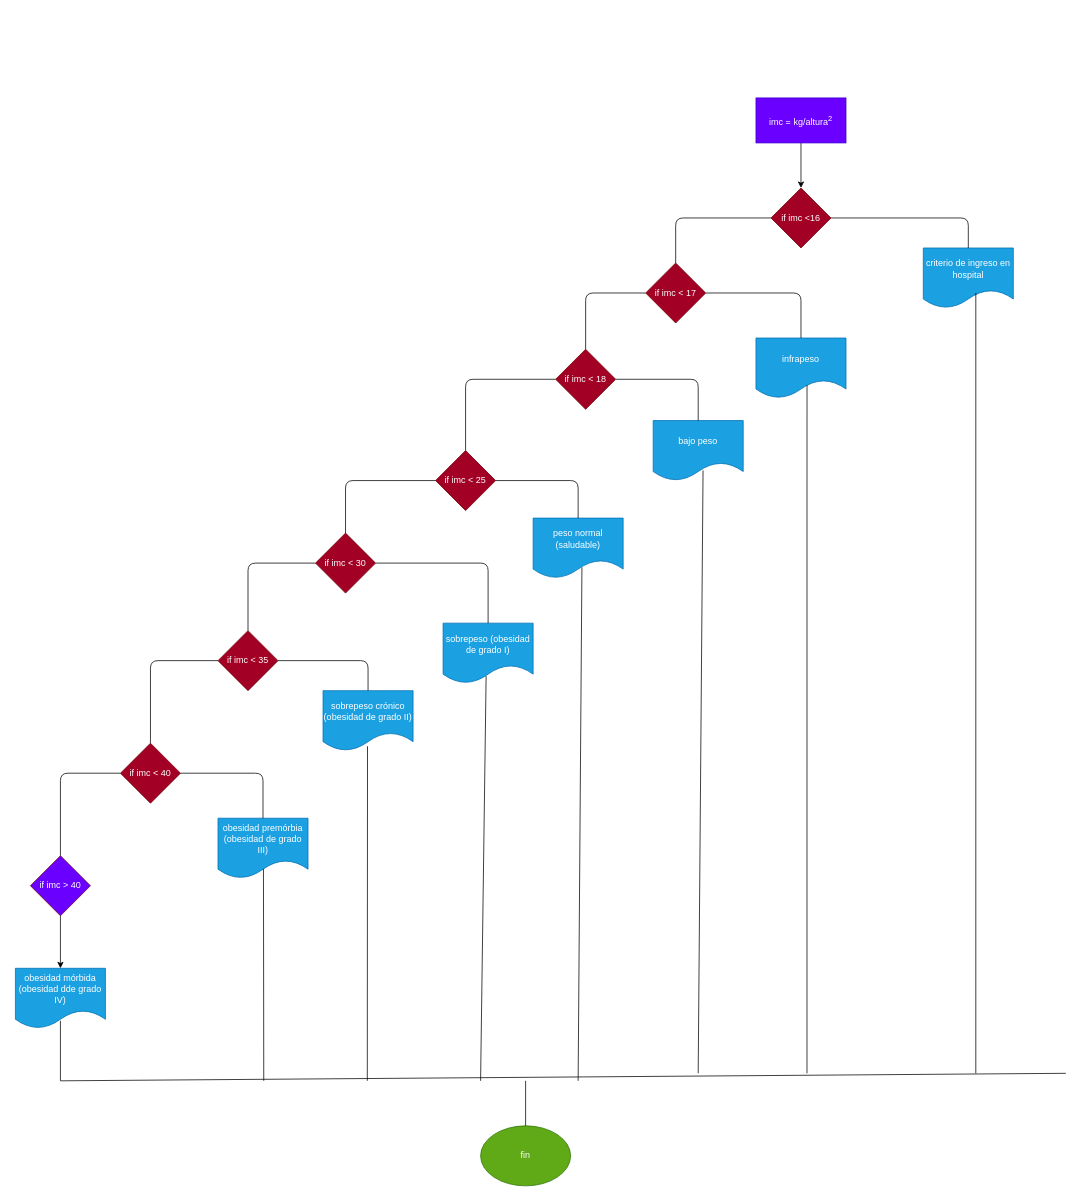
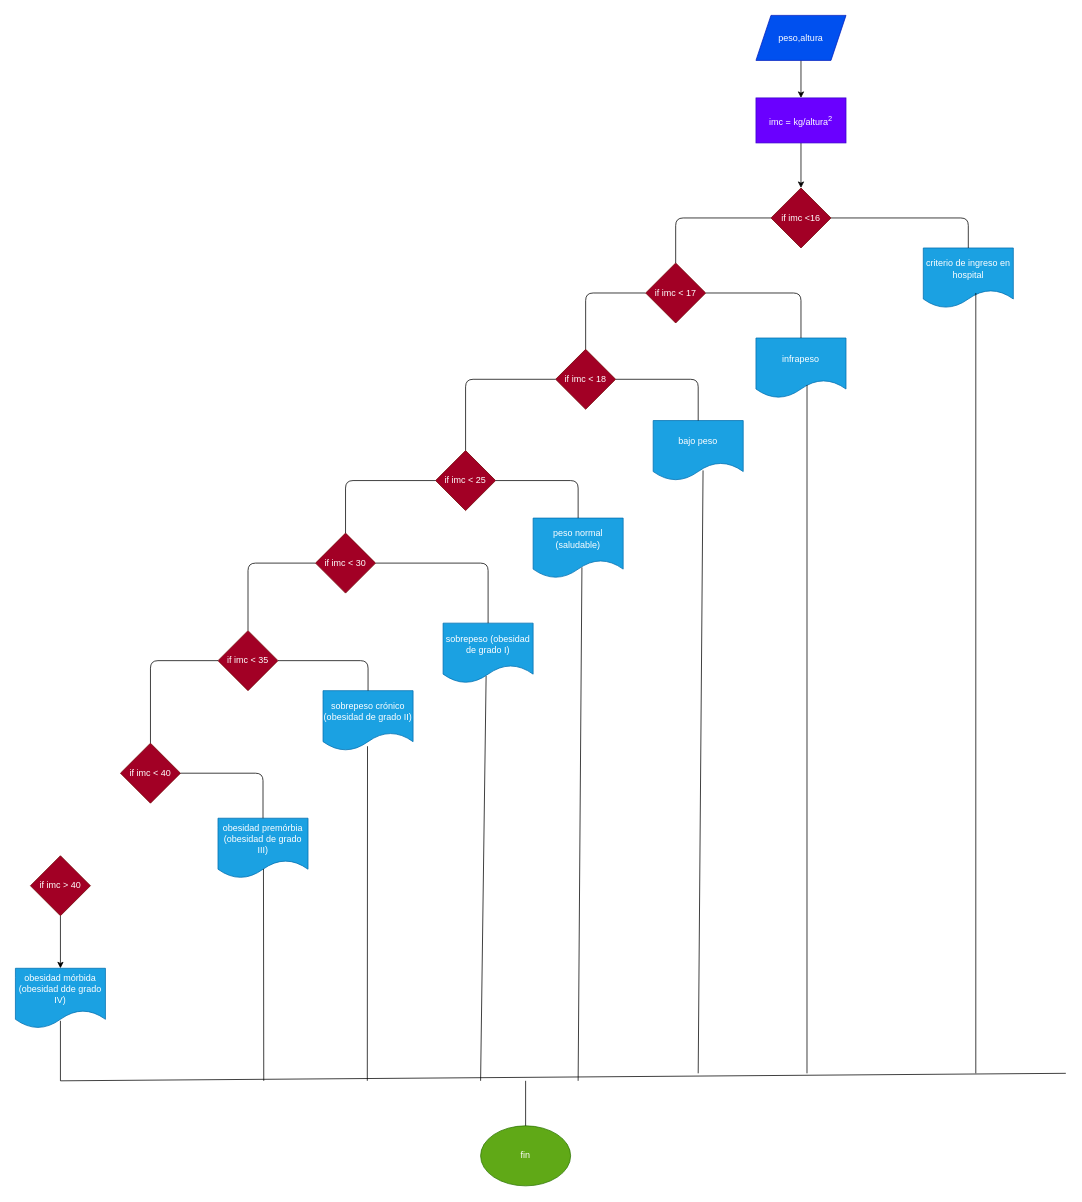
  <mxCell id="0" />
  <mxCell id="1" parent="0" />
+ <mxCell id="2" value="" style="edgeStyle=none;html=1;" edge="1" parent="1" source="3" target="5"><mxGeometry relative="1" as="geometry" /></mxCell>
+ <mxCell id="3" value="peso,altura" style="shape=parallelogram;perimeter=parallelogramPerimeter;whiteSpace=wrap;html=1;fixedSize=1;fillColor=#0050ef;fontColor=#ffffff;strokeColor=#001DBC;" vertex="1" parent="1"><mxGeometry x="1007" y="20" width="120" height="60" as="geometry" /></mxCell>
  <mxCell id="4" value="" style="edgeStyle=none;html=1;" edge="1" parent="1" source="5" target="6"><mxGeometry relative="1" as="geometry" /></mxCell>
  <mxCell id="5" value="imc = kg/altura&lt;sup&gt;2&lt;/sup&gt;" style="rounded=0;whiteSpace=wrap;html=1;fillColor=#6a00ff;fontColor=#ffffff;strokeColor=#3700CC;" vertex="1" parent="1"><mxGeometry x="1007" y="130" width="120" height="60" as="geometry" /></mxCell>
  <mxCell id="6" value="if imc &amp;lt;16" style="rhombus;whiteSpace=wrap;html=1;fillColor=#a20025;fontColor=#ffffff;strokeColor=#6F0000;" vertex="1" parent="1"><mxGeometry x="1027" y="250" width="80" height="80" as="geometry" /></mxCell>
  <mxCell id="7" value="criterio de ingreso en hospital" style="shape=document;whiteSpace=wrap;html=1;boundedLbl=1;fillColor=#1ba1e2;fontColor=#ffffff;strokeColor=#006EAF;" vertex="1" parent="1"><mxGeometry x="1230" y="330" width="120" height="80" as="geometry" /></mxCell>
  <mxCell id="8" value="" style="endArrow=none;html=1;entryX=0.5;entryY=0;entryDx=0;entryDy=0;exitX=1;exitY=0.5;exitDx=0;exitDy=0;" edge="1" parent="1" source="6" target="7"><mxGeometry width="50" height="50" relative="1" as="geometry"><mxPoint x="1060" y="290" as="sourcePoint" /><mxPoint x="1110" y="240" as="targetPoint" /><Array as="points"><mxPoint x="1290" y="290" /></Array></mxGeometry></mxCell>
  <mxCell id="9" value="if imc &amp;lt; 17" style="rhombus;whiteSpace=wrap;html=1;fillColor=#a20025;fontColor=#ffffff;strokeColor=#6F0000;" vertex="1" parent="1"><mxGeometry x="860" y="350" width="80" height="80" as="geometry" /></mxCell>
  <mxCell id="10" value="" style="endArrow=none;html=1;entryX=0;entryY=0.5;entryDx=0;entryDy=0;exitX=0.5;exitY=0;exitDx=0;exitDy=0;" edge="1" parent="1" source="9" target="6"><mxGeometry width="50" height="50" relative="1" as="geometry"><mxPoint x="1060" y="410" as="sourcePoint" /><mxPoint x="1110" y="360" as="targetPoint" /><Array as="points"><mxPoint x="900" y="290" /></Array></mxGeometry></mxCell>
  <mxCell id="11" value="infrapeso" style="shape=document;whiteSpace=wrap;html=1;boundedLbl=1;fillColor=#1ba1e2;fontColor=#ffffff;strokeColor=#006EAF;" vertex="1" parent="1"><mxGeometry x="1007" y="450" width="120" height="80" as="geometry" /></mxCell>
  <mxCell id="12" value="" style="endArrow=none;html=1;entryX=1;entryY=0.5;entryDx=0;entryDy=0;exitX=0.5;exitY=0;exitDx=0;exitDy=0;" edge="1" parent="1" source="11" target="9"><mxGeometry width="50" height="50" relative="1" as="geometry"><mxPoint x="1060" y="410" as="sourcePoint" /><mxPoint x="1110" y="360" as="targetPoint" /><Array as="points"><mxPoint x="1067" y="390" /></Array></mxGeometry></mxCell>
  <mxCell id="13" value="if imc &amp;lt; 18" style="rhombus;whiteSpace=wrap;html=1;fillColor=#a20025;fontColor=#ffffff;strokeColor=#6F0000;" vertex="1" parent="1"><mxGeometry x="740" y="465" width="80" height="80" as="geometry" /></mxCell>
  <mxCell id="14" value="" style="endArrow=none;html=1;entryX=0;entryY=0.5;entryDx=0;entryDy=0;exitX=0.5;exitY=0;exitDx=0;exitDy=0;" edge="1" parent="1" source="13" target="9"><mxGeometry width="50" height="50" relative="1" as="geometry"><mxPoint x="950" y="500" as="sourcePoint" /><mxPoint x="1000" y="450" as="targetPoint" /><Array as="points"><mxPoint x="780" y="390" /></Array></mxGeometry></mxCell>
  <mxCell id="15" value="bajo peso" style="shape=document;whiteSpace=wrap;html=1;boundedLbl=1;fillColor=#1ba1e2;fontColor=#ffffff;strokeColor=#006EAF;" vertex="1" parent="1"><mxGeometry x="870" y="560" width="120" height="80" as="geometry" /></mxCell>
  <mxCell id="16" value="if imc &amp;lt; 25" style="rhombus;whiteSpace=wrap;html=1;fillColor=#a20025;fontColor=#ffffff;strokeColor=#6F0000;" vertex="1" parent="1"><mxGeometry x="580" y="600" width="80" height="80" as="geometry" /></mxCell>
  <mxCell id="17" value="peso normal (saludable)" style="shape=document;whiteSpace=wrap;html=1;boundedLbl=1;fillColor=#1ba1e2;fontColor=#ffffff;strokeColor=#006EAF;" vertex="1" parent="1"><mxGeometry x="710" y="690" width="120" height="80" as="geometry" /></mxCell>
  <mxCell id="18" value="if imc &amp;lt; 30" style="rhombus;whiteSpace=wrap;html=1;fillColor=#a20025;fontColor=#ffffff;strokeColor=#6F0000;" vertex="1" parent="1"><mxGeometry x="420" y="710" width="80" height="80" as="geometry" /></mxCell>
  <mxCell id="19" value="sobrepeso (obesidad de grado I)" style="shape=document;whiteSpace=wrap;html=1;boundedLbl=1;fillColor=#1ba1e2;fontColor=#ffffff;strokeColor=#006EAF;" vertex="1" parent="1"><mxGeometry x="590" y="830" width="120" height="80" as="geometry" /></mxCell>
  <mxCell id="20" value="if imc &amp;lt; 35" style="rhombus;whiteSpace=wrap;html=1;fillColor=#a20025;fontColor=#ffffff;strokeColor=#6F0000;" vertex="1" parent="1"><mxGeometry x="290" y="840" width="80" height="80" as="geometry" /></mxCell>
  <mxCell id="21" value="sobrepeso crónico (obesidad de grado II)" style="shape=document;whiteSpace=wrap;html=1;boundedLbl=1;fillColor=#1ba1e2;fontColor=#ffffff;strokeColor=#006EAF;" vertex="1" parent="1"><mxGeometry x="430" y="920" width="120" height="80" as="geometry" /></mxCell>
  <mxCell id="22" value="if imc &amp;lt; 40" style="rhombus;whiteSpace=wrap;html=1;fillColor=#a20025;fontColor=#ffffff;strokeColor=#6F0000;" vertex="1" parent="1"><mxGeometry x="160" y="990" width="80" height="80" as="geometry" /></mxCell>
  <mxCell id="23" value="obesidad premórbia (obesidad de grado III)" style="shape=document;whiteSpace=wrap;html=1;boundedLbl=1;fillColor=#1ba1e2;fontColor=#ffffff;strokeColor=#006EAF;" vertex="1" parent="1"><mxGeometry x="290" y="1090" width="120" height="80" as="geometry" /></mxCell>
  <mxCell id="24" value="" style="edgeStyle=none;html=1;" edge="1" parent="1" source="25" target="27"><mxGeometry relative="1" as="geometry" /></mxCell>
- <mxCell id="25" value="if imc &amp;gt; 40" style="rhombus;whiteSpace=wrap;html=1;fillColor=#6a00ff;fontColor=#ffffff;strokeColor=#6F0000;" vertex="1" parent="1"><mxGeometry x="40" y="1140" width="80" height="80" as="geometry" /></mxCell>
- <mxCell id="26" value="" style="endArrow=none;html=1;entryX=0;entryY=0.5;entryDx=0;entryDy=0;exitX=0.5;exitY=0;exitDx=0;exitDy=0;" edge="1" parent="1" source="25" target="22"><mxGeometry width="50" height="50" relative="1" as="geometry"><mxPoint x="220" y="1120" as="sourcePoint" /><mxPoint x="270" y="1070" as="targetPoint" /><Array as="points"><mxPoint x="80" y="1030" /></Array></mxGeometry></mxCell>
+ <mxCell id="25" value="if imc &amp;gt; 40" style="rhombus;whiteSpace=wrap;html=1;fillColor=#a20025;fontColor=#ffffff;strokeColor=#6F0000;" vertex="1" parent="1"><mxGeometry x="40" y="1140" width="80" height="80" as="geometry" /></mxCell>
  <mxCell id="27" value="obesidad mórbida (obesidad dde grado IV)" style="shape=document;whiteSpace=wrap;html=1;boundedLbl=1;fillColor=#1ba1e2;fontColor=#ffffff;strokeColor=#006EAF;" vertex="1" parent="1"><mxGeometry x="20" y="1290" width="120" height="80" as="geometry" /></mxCell>
  <mxCell id="28" value="" style="endArrow=none;html=1;entryX=0;entryY=0.5;entryDx=0;entryDy=0;exitX=0.5;exitY=0;exitDx=0;exitDy=0;" edge="1" parent="1" source="22" target="20"><mxGeometry width="50" height="50" relative="1" as="geometry"><mxPoint x="710" y="1160" as="sourcePoint" /><mxPoint x="760" y="1110" as="targetPoint" /><Array as="points"><mxPoint x="200" y="880" /></Array></mxGeometry></mxCell>
  <mxCell id="29" value="" style="endArrow=none;html=1;entryX=0;entryY=0.5;entryDx=0;entryDy=0;exitX=0.5;exitY=0;exitDx=0;exitDy=0;" edge="1" parent="1" source="20" target="18"><mxGeometry width="50" height="50" relative="1" as="geometry"><mxPoint x="710" y="1160" as="sourcePoint" /><mxPoint x="760" y="1110" as="targetPoint" /><Array as="points"><mxPoint x="330" y="750" /></Array></mxGeometry></mxCell>
  <mxCell id="30" value="" style="endArrow=none;html=1;entryX=0;entryY=0.5;entryDx=0;entryDy=0;exitX=0.5;exitY=0;exitDx=0;exitDy=0;" edge="1" parent="1" source="18" target="16"><mxGeometry width="50" height="50" relative="1" as="geometry"><mxPoint x="710" y="1160" as="sourcePoint" /><mxPoint x="760" y="1110" as="targetPoint" /><Array as="points"><mxPoint x="460" y="640" /></Array></mxGeometry></mxCell>
  <mxCell id="31" value="" style="endArrow=none;html=1;entryX=0;entryY=0.5;entryDx=0;entryDy=0;exitX=0.5;exitY=0;exitDx=0;exitDy=0;" edge="1" parent="1" source="16" target="13"><mxGeometry width="50" height="50" relative="1" as="geometry"><mxPoint x="1250" y="460" as="sourcePoint" /><mxPoint x="1300" y="410" as="targetPoint" /><Array as="points"><mxPoint x="620" y="505" /></Array></mxGeometry></mxCell>
  <mxCell id="32" value="" style="endArrow=none;html=1;entryX=1;entryY=0.5;entryDx=0;entryDy=0;" edge="1" parent="1" target="13"><mxGeometry width="50" height="50" relative="1" as="geometry"><mxPoint x="930" y="560" as="sourcePoint" /><mxPoint x="1150" y="590" as="targetPoint" /><Array as="points"><mxPoint x="930" y="505" /></Array></mxGeometry></mxCell>
  <mxCell id="33" value="" style="endArrow=none;html=1;entryX=1;entryY=0.5;entryDx=0;entryDy=0;exitX=0.5;exitY=0;exitDx=0;exitDy=0;" edge="1" parent="1" source="17" target="16"><mxGeometry width="50" height="50" relative="1" as="geometry"><mxPoint x="710" y="730" as="sourcePoint" /><mxPoint x="760" y="680" as="targetPoint" /><Array as="points"><mxPoint x="770" y="640" /></Array></mxGeometry></mxCell>
  <mxCell id="34" value="" style="endArrow=none;html=1;entryX=1;entryY=0.5;entryDx=0;entryDy=0;exitX=0.5;exitY=0;exitDx=0;exitDy=0;" edge="1" parent="1" source="19" target="18"><mxGeometry width="50" height="50" relative="1" as="geometry"><mxPoint x="560" y="860" as="sourcePoint" /><mxPoint x="610" y="810" as="targetPoint" /><Array as="points"><mxPoint x="650" y="750" /></Array></mxGeometry></mxCell>
  <mxCell id="35" value="" style="endArrow=none;html=1;entryX=1;entryY=0.5;entryDx=0;entryDy=0;exitX=0.5;exitY=0;exitDx=0;exitDy=0;" edge="1" parent="1" source="21" target="20"><mxGeometry width="50" height="50" relative="1" as="geometry"><mxPoint x="360" y="1000" as="sourcePoint" /><mxPoint x="380" y="880" as="targetPoint" /><Array as="points"><mxPoint x="490" y="880" /></Array></mxGeometry></mxCell>
  <mxCell id="36" value="" style="endArrow=none;html=1;entryX=1;entryY=0.5;entryDx=0;entryDy=0;exitX=0.5;exitY=0;exitDx=0;exitDy=0;" edge="1" parent="1" source="23" target="22"><mxGeometry width="50" height="50" relative="1" as="geometry"><mxPoint x="270" y="1140" as="sourcePoint" /><mxPoint x="320" y="1090" as="targetPoint" /><Array as="points"><mxPoint x="350" y="1030" /></Array></mxGeometry></mxCell>
  <mxCell id="37" value="" style="endArrow=none;html=1;" edge="1" parent="1"><mxGeometry width="50" height="50" relative="1" as="geometry"><mxPoint x="80" y="1440" as="sourcePoint" /><mxPoint x="80" y="1360" as="targetPoint" /></mxGeometry></mxCell>
  <mxCell id="38" value="" style="endArrow=none;html=1;" edge="1" parent="1"><mxGeometry width="50" height="50" relative="1" as="geometry"><mxPoint x="80" y="1440" as="sourcePoint" /><mxPoint x="1420" y="1430" as="targetPoint" /></mxGeometry></mxCell>
  <mxCell id="39" value="" style="endArrow=none;html=1;" edge="1" parent="1"><mxGeometry width="50" height="50" relative="1" as="geometry"><mxPoint x="1300" y="1430" as="sourcePoint" /><mxPoint x="1300" y="390" as="targetPoint" /></mxGeometry></mxCell>
  <mxCell id="40" value="" style="endArrow=none;html=1;entryX=0.505;entryY=0.845;entryDx=0;entryDy=0;entryPerimeter=0;" edge="1" parent="1" target="23"><mxGeometry width="50" height="50" relative="1" as="geometry"><mxPoint x="351" y="1440" as="sourcePoint" /><mxPoint x="560" y="1240" as="targetPoint" /></mxGeometry></mxCell>
  <mxCell id="41" value="" style="endArrow=none;html=1;entryX=0.494;entryY=0.926;entryDx=0;entryDy=0;entryPerimeter=0;" edge="1" parent="1" target="21"><mxGeometry width="50" height="50" relative="1" as="geometry"><mxPoint x="489" y="1440" as="sourcePoint" /><mxPoint x="540" y="1190" as="targetPoint" /></mxGeometry></mxCell>
  <mxCell id="42" value="" style="endArrow=none;html=1;entryX=0.478;entryY=0.879;entryDx=0;entryDy=0;entryPerimeter=0;" edge="1" parent="1" target="19"><mxGeometry width="50" height="50" relative="1" as="geometry"><mxPoint x="640" y="1440" as="sourcePoint" /><mxPoint x="990" y="1130" as="targetPoint" /></mxGeometry></mxCell>
  <mxCell id="43" value="" style="endArrow=none;html=1;entryX=0.542;entryY=0.821;entryDx=0;entryDy=0;entryPerimeter=0;" edge="1" parent="1" target="17"><mxGeometry width="50" height="50" relative="1" as="geometry"><mxPoint x="770" y="1440" as="sourcePoint" /><mxPoint x="1070" y="880" as="targetPoint" /></mxGeometry></mxCell>
  <mxCell id="44" value="" style="endArrow=none;html=1;entryX=0.554;entryY=0.831;entryDx=0;entryDy=0;entryPerimeter=0;" edge="1" parent="1" target="15"><mxGeometry width="50" height="50" relative="1" as="geometry"><mxPoint x="930" y="1430" as="sourcePoint" /><mxPoint x="940" y="770" as="targetPoint" /></mxGeometry></mxCell>
  <mxCell id="45" value="" style="endArrow=none;html=1;entryX=0.567;entryY=0.783;entryDx=0;entryDy=0;entryPerimeter=0;" edge="1" parent="1" target="11"><mxGeometry width="50" height="50" relative="1" as="geometry"><mxPoint x="1075" y="1430" as="sourcePoint" /><mxPoint x="940" y="610" as="targetPoint" /></mxGeometry></mxCell>
  <mxCell id="46" value="fin" style="ellipse;whiteSpace=wrap;html=1;fillColor=#60a917;fontColor=#ffffff;strokeColor=#2D7600;" vertex="1" parent="1"><mxGeometry x="640" y="1500" width="120" height="80" as="geometry" /></mxCell>
  <mxCell id="47" value="" style="endArrow=none;html=1;exitX=0.5;exitY=0;exitDx=0;exitDy=0;" edge="1" parent="1" source="46"><mxGeometry width="50" height="50" relative="1" as="geometry"><mxPoint x="700" y="1430" as="sourcePoint" /><mxPoint x="700" y="1440" as="targetPoint" /></mxGeometry></mxCell>
